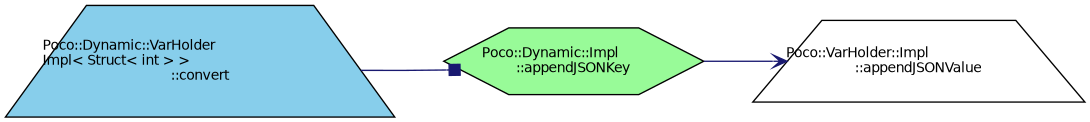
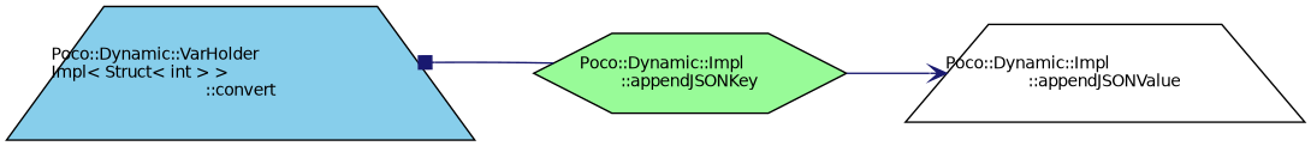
  digraph {
    rankdir=LR
    node [color=black fontname=Helvetica fontsize=10 shape=trapezium style=filled]
    edge [color=midnightblue fontname=Helvetica fontsize=10 labelfontname=Helvetica labelfontsize=10 style=solid]
    n1 [fillcolor=skyblue fontcolor=black height=0.2 label="Poco::Dynamic::VarHolder\lImpl\< Struct\< int \> \>\l::convert" width=0.4]
    n2 [fillcolor=palegreen height=0.2 label="Poco::Dynamic::Impl\l::appendJSONKey" shape=hexagon width=0.4]
-   n3 [fillcolor=white height=0.2 label="Poco::VarHolder::Impl\l::appendJSONValue" width=0.4]
-   n1 -> n2 [arrowhead=box]
+   n3 [fillcolor=white height=0.2 label="Poco::Dynamic::Impl\l::appendJSONValue" width=0.4]
+   n2 -> n1 [arrowhead=box]
    n2 -> n3 [arrowhead=vee]
  }
